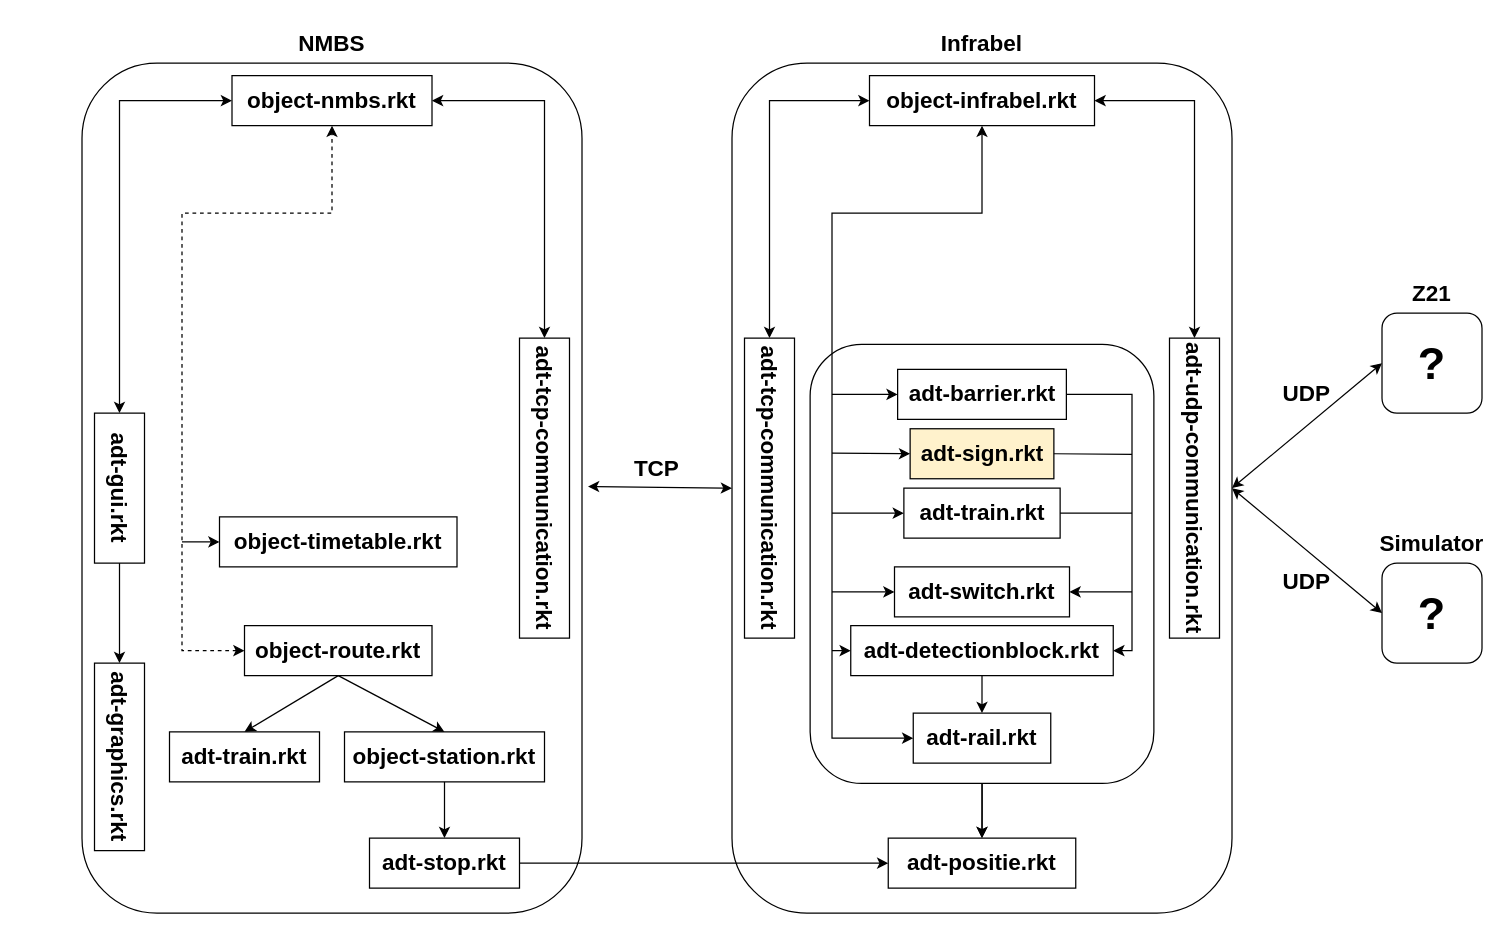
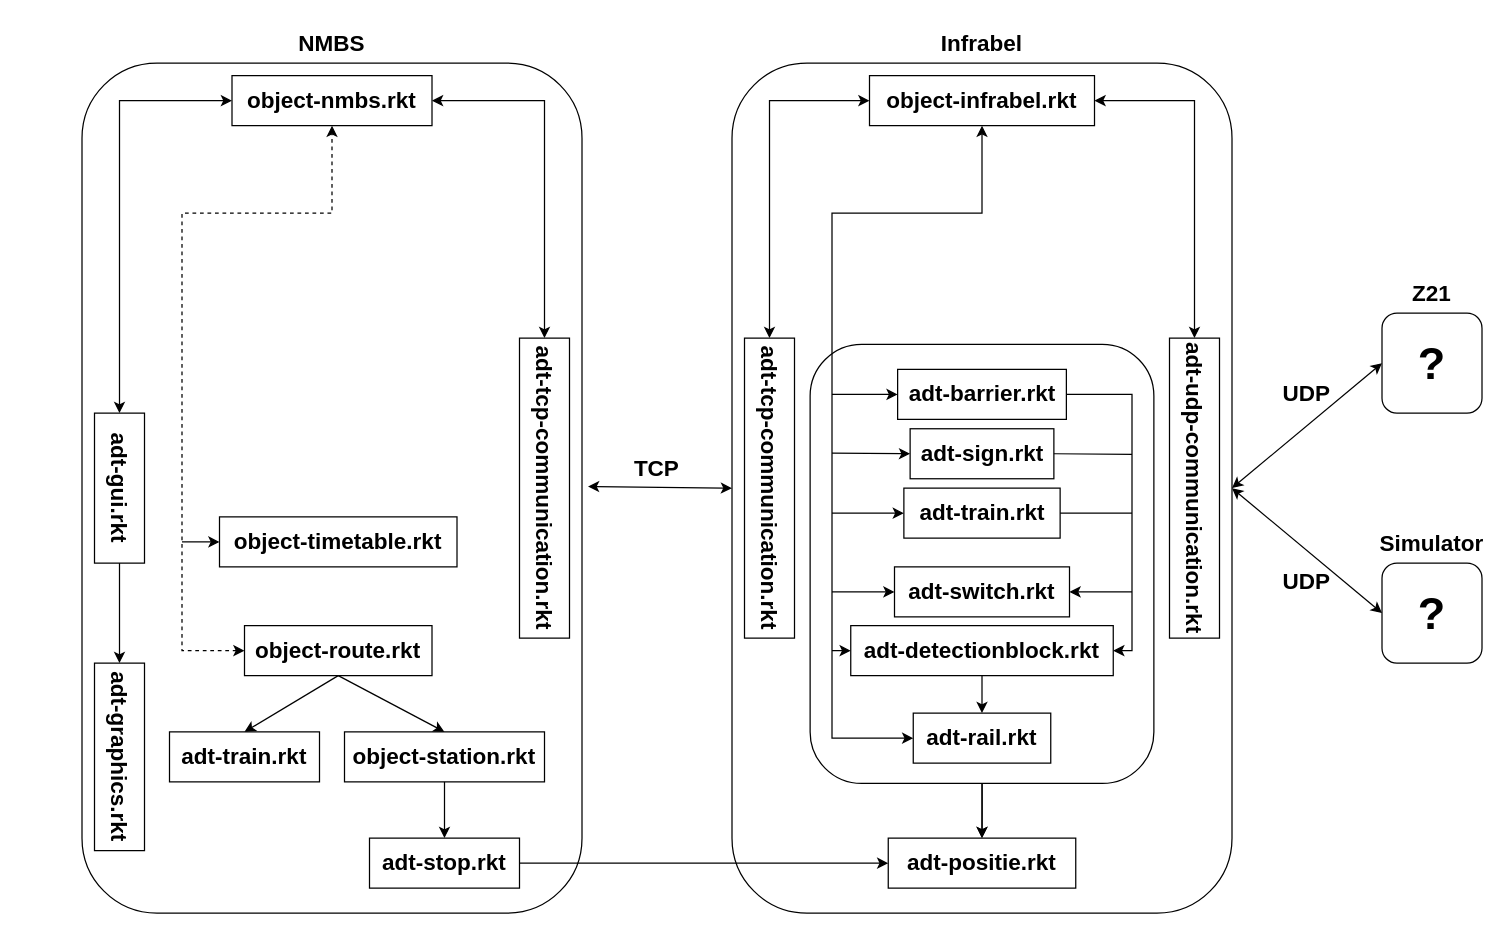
  <mxCell id="0" />
  <mxCell id="1" parent="0" />
  <mxCell id="2" value="" style="rounded=1;whiteSpace=wrap;html=1;" vertex="1" parent="1"><mxGeometry x="65" y="50" width="400" height="680" as="geometry" /></mxCell>
  <mxCell id="3" value="" style="rounded=1;whiteSpace=wrap;html=1;rotation=90;" vertex="1" parent="1"><mxGeometry x="445" y="190" width="680" height="400" as="geometry" /></mxCell>
  <mxCell id="4" value="" style="edgeStyle=orthogonalEdgeStyle;rounded=0;orthogonalLoop=1;jettySize=auto;html=1;" edge="1" parent="1" source="5" target="25"><mxGeometry relative="1" as="geometry" /></mxCell>
  <mxCell id="5" value="" style="rounded=1;whiteSpace=wrap;html=1;rotation=90;" vertex="1" parent="1"><mxGeometry x="609.38" y="313.13" width="351.25" height="275" as="geometry" /></mxCell>
  <mxCell id="6" value="" style="endArrow=classic;startArrow=classic;html=1;rounded=0;entryX=0;entryY=0.5;entryDx=0;entryDy=0;exitX=0.5;exitY=0;exitDx=0;exitDy=0;" edge="1" parent="1" target="53"><mxGeometry width="50" height="50" relative="1" as="geometry"><mxPoint x="985" y="390" as="sourcePoint" /><mxPoint x="1105" y="290" as="targetPoint" /></mxGeometry></mxCell>
  <mxCell id="7" value="" style="endArrow=classic;startArrow=classic;html=1;rounded=0;entryX=0;entryY=0.5;entryDx=0;entryDy=0;exitX=0.5;exitY=0;exitDx=0;exitDy=0;" edge="1" parent="1" target="56"><mxGeometry width="50" height="50" relative="1" as="geometry"><mxPoint x="985" y="390" as="sourcePoint" /><mxPoint x="1105" y="490" as="targetPoint" /></mxGeometry></mxCell>
  <mxCell id="8" value="&lt;b&gt;&lt;font style=&quot;font-size: 18px;&quot;&gt;UDP&lt;/font&gt;&lt;/b&gt;" style="text;html=1;strokeColor=none;fillColor=none;align=center;verticalAlign=middle;whiteSpace=wrap;rounded=0;" vertex="1" parent="1"><mxGeometry x="1015" y="300" width="60" height="30" as="geometry" /></mxCell>
  <mxCell id="9" value="&lt;b&gt;&lt;font style=&quot;font-size: 18px;&quot;&gt;UDP&lt;/font&gt;&lt;/b&gt;" style="text;html=1;strokeColor=none;fillColor=none;align=center;verticalAlign=middle;whiteSpace=wrap;rounded=0;" vertex="1" parent="1"><mxGeometry x="1015" y="450" width="60" height="30" as="geometry" /></mxCell>
  <mxCell id="10" value="" style="endArrow=classic;startArrow=classic;html=1;rounded=0;exitX=1.012;exitY=0.498;exitDx=0;exitDy=0;exitPerimeter=0;entryX=0.5;entryY=1;entryDx=0;entryDy=0;" edge="1" parent="1" source="2" target="3"><mxGeometry width="50" height="50" relative="1" as="geometry"><mxPoint x="495" y="430" as="sourcePoint" /><mxPoint x="575" y="390" as="targetPoint" /></mxGeometry></mxCell>
  <mxCell id="11" value="&lt;b&gt;&lt;font style=&quot;font-size: 18px;&quot;&gt;TCP&lt;/font&gt;&lt;/b&gt;" style="text;html=1;strokeColor=none;fillColor=none;align=center;verticalAlign=middle;whiteSpace=wrap;rounded=0;" vertex="1" parent="1"><mxGeometry x="495" y="360" width="60" height="30" as="geometry" /></mxCell>
  <mxCell id="12" value="&lt;font style=&quot;font-size: 18px;&quot;&gt;&lt;b&gt;NMBS&lt;/b&gt;&lt;/font&gt;" style="text;html=1;strokeColor=none;fillColor=none;align=center;verticalAlign=middle;whiteSpace=wrap;rounded=0;" vertex="1" parent="1"><mxGeometry x="235" y="20" width="60" height="30" as="geometry" /></mxCell>
  <mxCell id="13" value="&lt;font style=&quot;font-size: 18px;&quot;&gt;&lt;b&gt;Infrabel&lt;/b&gt;&lt;/font&gt;" style="text;html=1;strokeColor=none;fillColor=none;align=center;verticalAlign=middle;whiteSpace=wrap;rounded=0;" vertex="1" parent="1"><mxGeometry x="755" y="20" width="60" height="30" as="geometry" /></mxCell>
  <mxCell id="14" value="&lt;b&gt;&lt;font style=&quot;font-size: 18px;&quot;&gt;adt-tcp-communication.rkt&lt;/font&gt;&lt;/b&gt;" style="rounded=0;whiteSpace=wrap;html=1;rotation=90;" vertex="1" parent="1"><mxGeometry x="315" y="370" width="240" height="40" as="geometry" /></mxCell>
  <mxCell id="15" value="&lt;b&gt;&lt;font style=&quot;font-size: 18px;&quot;&gt;adt-tcp-communication.rkt&lt;br&gt;&lt;/font&gt;&lt;/b&gt;" style="rounded=0;whiteSpace=wrap;html=1;rotation=90;" vertex="1" parent="1"><mxGeometry x="495" y="370" width="240" height="40" as="geometry" /></mxCell>
  <mxCell id="16" value="&lt;font style=&quot;font-size: 18px;&quot;&gt;&lt;b&gt;adt-gui.rkt&lt;br&gt;&lt;/b&gt;&lt;/font&gt;" style="rounded=0;whiteSpace=wrap;html=1;rotation=90;" vertex="1" parent="1"><mxGeometry x="35" y="370" width="120" height="40" as="geometry" /></mxCell>
  <mxCell id="17" value="&lt;font style=&quot;font-size: 18px;&quot;&gt;&lt;b&gt;adt-graphics.rkt&lt;/b&gt;&lt;/font&gt;" style="rounded=0;whiteSpace=wrap;html=1;rotation=90;" vertex="1" parent="1"><mxGeometry x="20" y="585" width="150" height="40" as="geometry" /></mxCell>
  <mxCell id="18" value="" style="endArrow=classic;html=1;rounded=0;exitX=1;exitY=0.5;exitDx=0;exitDy=0;entryX=0;entryY=0.5;entryDx=0;entryDy=0;" edge="1" parent="1" source="16" target="17"><mxGeometry width="50" height="50" relative="1" as="geometry"><mxPoint x="105" y="520" as="sourcePoint" /><mxPoint x="-87.857" y="550" as="targetPoint" /></mxGeometry></mxCell>
  <mxCell id="19" value="&lt;b&gt;&lt;font style=&quot;font-size: 18px;&quot;&gt;object-nmbs.rkt&lt;/font&gt;&lt;/b&gt;" style="rounded=0;whiteSpace=wrap;html=1;" vertex="1" parent="1"><mxGeometry x="185" y="60" width="160" height="40" as="geometry" /></mxCell>
  <mxCell id="20" value="&lt;b&gt;&lt;font style=&quot;font-size: 18px;&quot;&gt;adt-udp-communication.rkt&lt;/font&gt;&lt;/b&gt;" style="rounded=0;whiteSpace=wrap;html=1;rotation=90;" vertex="1" parent="1"><mxGeometry x="835" y="370" width="240" height="40" as="geometry" /></mxCell>
  <mxCell id="21" value="&lt;font style=&quot;font-size: 18px;&quot;&gt;&lt;b&gt;object-infrabel.rkt&lt;/b&gt;&lt;/font&gt;" style="rounded=0;whiteSpace=wrap;html=1;" vertex="1" parent="1"><mxGeometry x="695" y="60" width="180" height="40" as="geometry" /></mxCell>
  <mxCell id="22" value="&lt;b&gt;&lt;font style=&quot;font-size: 18px;&quot;&gt;adt-train.rkt&lt;/font&gt;&lt;/b&gt;" style="rounded=0;whiteSpace=wrap;html=1;" vertex="1" parent="1"><mxGeometry x="135" y="585" width="120" height="40" as="geometry" /></mxCell>
  <mxCell id="23" value="&lt;font style=&quot;font-size: 18px;&quot;&gt;&lt;b&gt;object-station.rkt&lt;/b&gt;&lt;/font&gt;" style="rounded=0;whiteSpace=wrap;html=1;" vertex="1" parent="1"><mxGeometry x="275" y="585" width="160" height="40" as="geometry" /></mxCell>
  <mxCell id="24" value="&lt;b&gt;&lt;font style=&quot;font-size: 18px;&quot;&gt;object-route.rkt&lt;/font&gt;&lt;/b&gt;" style="rounded=0;whiteSpace=wrap;html=1;" vertex="1" parent="1"><mxGeometry x="195" y="500" width="150" height="40" as="geometry" /></mxCell>
  <mxCell id="25" value="&lt;font style=&quot;font-size: 18px;&quot;&gt;&lt;b&gt;adt-positie.rkt&lt;/b&gt;&lt;/font&gt;" style="rounded=0;whiteSpace=wrap;html=1;" vertex="1" parent="1"><mxGeometry x="710" y="670" width="150" height="40" as="geometry" /></mxCell>
  <mxCell id="26" value="&lt;font style=&quot;font-size: 18px;&quot;&gt;&lt;b&gt;adt-train.rkt&lt;/b&gt;&lt;/font&gt;" style="rounded=0;whiteSpace=wrap;html=1;" vertex="1" parent="1"><mxGeometry x="722.5" y="390" width="125" height="40" as="geometry" /></mxCell>
  <mxCell id="27" value="&lt;font style=&quot;font-size: 18px;&quot;&gt;&lt;b&gt;adt-switch.rkt&lt;/b&gt;&lt;/font&gt;" style="rounded=0;whiteSpace=wrap;html=1;" vertex="1" parent="1"><mxGeometry x="715" y="453" width="140" height="40" as="geometry" /></mxCell>
- <mxCell id="28" value="&lt;font style=&quot;font-size: 18px;&quot;&gt;&lt;b&gt;adt-sign.rkt&lt;/b&gt;&lt;/font&gt;" style="rounded=0;whiteSpace=wrap;html=1;fillColor=#fff2cc;" vertex="1" parent="1"><mxGeometry x="727.5" y="342.5" width="115" height="40" as="geometry" /></mxCell>
+ <mxCell id="28" value="&lt;font style=&quot;font-size: 18px;&quot;&gt;&lt;b&gt;adt-sign.rkt&lt;/b&gt;&lt;/font&gt;" style="rounded=0;whiteSpace=wrap;html=1;" vertex="1" parent="1"><mxGeometry x="727.5" y="342.5" width="115" height="40" as="geometry" /></mxCell>
  <mxCell id="29" value="&lt;font style=&quot;font-size: 18px;&quot;&gt;&lt;b&gt;adt-barrier.rkt&lt;/b&gt;&lt;/font&gt;" style="rounded=0;whiteSpace=wrap;html=1;" vertex="1" parent="1"><mxGeometry x="717.5" y="295" width="135" height="40" as="geometry" /></mxCell>
  <mxCell id="30" value="&lt;font style=&quot;font-size: 18px;&quot;&gt;&lt;b&gt;adt-detectionblock.rkt&lt;/b&gt;&lt;/font&gt;" style="rounded=0;whiteSpace=wrap;html=1;" vertex="1" parent="1"><mxGeometry x="680" y="500" width="210" height="40" as="geometry" /></mxCell>
  <mxCell id="31" value="" style="endArrow=classic;html=1;rounded=0;entryX=0.5;entryY=0;entryDx=0;entryDy=0;" edge="1" parent="1" source="5" target="25"><mxGeometry width="50" height="50" relative="1" as="geometry"><mxPoint x="785" y="630" as="sourcePoint" /><mxPoint x="825" y="630" as="targetPoint" /></mxGeometry></mxCell>
  <mxCell id="32" value="" style="endArrow=classic;startArrow=classic;html=1;rounded=0;entryX=0;entryY=0.5;entryDx=0;entryDy=0;exitX=1;exitY=0.5;exitDx=0;exitDy=0;" edge="1" parent="1" source="19" target="14"><mxGeometry width="50" height="50" relative="1" as="geometry"><mxPoint x="345" y="200" as="sourcePoint" /><mxPoint x="395" y="150" as="targetPoint" /><Array as="points"><mxPoint x="435" y="80" /></Array></mxGeometry></mxCell>
  <mxCell id="33" value="" style="endArrow=classic;startArrow=classic;html=1;rounded=0;entryX=0;entryY=0.5;entryDx=0;entryDy=0;exitX=0;exitY=0.5;exitDx=0;exitDy=0;" edge="1" parent="1" source="16" target="19"><mxGeometry width="50" height="50" relative="1" as="geometry"><mxPoint x="125" y="210" as="sourcePoint" /><mxPoint x="175" y="160" as="targetPoint" /><Array as="points"><mxPoint x="95" y="80" /></Array></mxGeometry></mxCell>
  <mxCell id="34" value="" style="endArrow=classic;startArrow=classic;html=1;rounded=0;exitX=0;exitY=0.5;exitDx=0;exitDy=0;entryX=1;entryY=0.5;entryDx=0;entryDy=0;" edge="1" parent="1" source="20" target="21"><mxGeometry width="50" height="50" relative="1" as="geometry"><mxPoint x="885" y="200" as="sourcePoint" /><mxPoint x="935" y="150" as="targetPoint" /><Array as="points"><mxPoint x="955" y="80" /></Array></mxGeometry></mxCell>
  <mxCell id="35" value="&lt;font style=&quot;font-size: 18px;&quot;&gt;&lt;b&gt;adt-rail.rkt&lt;/b&gt;&lt;/font&gt;" style="rounded=0;whiteSpace=wrap;html=1;" vertex="1" parent="1"><mxGeometry x="730" y="570" width="110" height="40" as="geometry" /></mxCell>
  <mxCell id="36" value="" style="endArrow=classic;startArrow=classic;html=1;rounded=0;entryX=0.5;entryY=1;entryDx=0;entryDy=0;exitX=0;exitY=0.5;exitDx=0;exitDy=0;" edge="1" parent="1" source="35" target="21"><mxGeometry width="50" height="50" relative="1" as="geometry"><mxPoint x="535" y="580" as="sourcePoint" /><mxPoint x="565" y="220" as="targetPoint" /><Array as="points"><mxPoint x="665" y="590" /><mxPoint x="665" y="170" /><mxPoint x="785" y="170" /></Array></mxGeometry></mxCell>
  <mxCell id="37" value="" style="endArrow=classic;html=1;rounded=0;entryX=0;entryY=0.5;entryDx=0;entryDy=0;" edge="1" parent="1" target="26"><mxGeometry width="50" height="50" relative="1" as="geometry"><mxPoint x="665" y="410" as="sourcePoint" /><mxPoint x="745" y="410" as="targetPoint" /></mxGeometry></mxCell>
  <mxCell id="38" value="" style="endArrow=classic;html=1;rounded=0;entryX=0;entryY=0.5;entryDx=0;entryDy=0;" edge="1" parent="1" target="28"><mxGeometry width="50" height="50" relative="1" as="geometry"><mxPoint x="665" y="362" as="sourcePoint" /><mxPoint x="715" y="370" as="targetPoint" /></mxGeometry></mxCell>
  <mxCell id="39" value="" style="endArrow=classic;html=1;rounded=0;entryX=0;entryY=0.5;entryDx=0;entryDy=0;" edge="1" parent="1" target="29"><mxGeometry width="50" height="50" relative="1" as="geometry"><mxPoint x="665" y="315" as="sourcePoint" /><mxPoint x="725" y="340" as="targetPoint" /></mxGeometry></mxCell>
  <mxCell id="40" value="" style="endArrow=classic;html=1;rounded=0;entryX=0;entryY=0.5;entryDx=0;entryDy=0;" edge="1" parent="1" target="27"><mxGeometry width="50" height="50" relative="1" as="geometry"><mxPoint x="665" y="473" as="sourcePoint" /><mxPoint x="725" y="490" as="targetPoint" /></mxGeometry></mxCell>
  <mxCell id="41" value="" style="endArrow=classic;html=1;rounded=0;entryX=0;entryY=0.5;entryDx=0;entryDy=0;" edge="1" parent="1" target="30"><mxGeometry width="50" height="50" relative="1" as="geometry"><mxPoint x="665" y="520" as="sourcePoint" /><mxPoint x="705" y="530" as="targetPoint" /></mxGeometry></mxCell>
  <mxCell id="42" value="" style="endArrow=classic;html=1;rounded=0;entryX=0.5;entryY=0;entryDx=0;entryDy=0;exitX=0.5;exitY=1;exitDx=0;exitDy=0;" edge="1" parent="1" source="30" target="35"><mxGeometry width="50" height="50" relative="1" as="geometry"><mxPoint x="685" y="610" as="sourcePoint" /><mxPoint x="735" y="560" as="targetPoint" /></mxGeometry></mxCell>
  <mxCell id="43" value="&lt;font style=&quot;font-size: 18px;&quot;&gt;&lt;b&gt;object-timetable.rkt&lt;/b&gt;&lt;/font&gt;" style="rounded=0;whiteSpace=wrap;html=1;" vertex="1" parent="1"><mxGeometry x="175" y="413" width="190" height="40" as="geometry" /></mxCell>
  <mxCell id="44" value="&lt;font style=&quot;font-size: 18px;&quot;&gt;&lt;b&gt;adt-stop.rkt&lt;/b&gt;&lt;/font&gt;" style="rounded=0;whiteSpace=wrap;html=1;" vertex="1" parent="1"><mxGeometry x="295" y="670" width="120" height="40" as="geometry" /></mxCell>
  <mxCell id="45" value="" style="endArrow=classic;html=1;rounded=0;exitX=0.5;exitY=1;exitDx=0;exitDy=0;entryX=0.5;entryY=0;entryDx=0;entryDy=0;" edge="1" parent="1" source="23" target="44"><mxGeometry width="50" height="50" relative="1" as="geometry"><mxPoint x="275" y="650" as="sourcePoint" /><mxPoint x="325" y="600" as="targetPoint" /></mxGeometry></mxCell>
  <mxCell id="46" value="" style="endArrow=classic;html=1;rounded=0;exitX=0.5;exitY=1;exitDx=0;exitDy=0;entryX=0.5;entryY=0;entryDx=0;entryDy=0;" edge="1" parent="1" source="24" target="23"><mxGeometry width="50" height="50" relative="1" as="geometry"><mxPoint x="255" y="580" as="sourcePoint" /><mxPoint x="305" y="530" as="targetPoint" /></mxGeometry></mxCell>
  <mxCell id="47" value="" style="endArrow=classic;html=1;rounded=0;exitX=0.5;exitY=1;exitDx=0;exitDy=0;entryX=0.5;entryY=0;entryDx=0;entryDy=0;" edge="1" parent="1" source="24" target="22"><mxGeometry width="50" height="50" relative="1" as="geometry"><mxPoint x="215" y="610" as="sourcePoint" /><mxPoint x="265" y="560" as="targetPoint" /></mxGeometry></mxCell>
  <mxCell id="48" value="" style="endArrow=classic;html=1;rounded=0;exitX=1;exitY=0.5;exitDx=0;exitDy=0;entryX=1;entryY=0.5;entryDx=0;entryDy=0;" edge="1" parent="1" source="29" target="30"><mxGeometry width="50" height="50" relative="1" as="geometry"><mxPoint x="860" y="340" as="sourcePoint" /><mxPoint x="1022.5" y="585" as="targetPoint" /><Array as="points"><mxPoint x="905" y="315" /><mxPoint x="905" y="520" /></Array></mxGeometry></mxCell>
  <mxCell id="49" value="" style="endArrow=classic;html=1;rounded=0;entryX=1;entryY=0.5;entryDx=0;entryDy=0;" edge="1" parent="1" target="27"><mxGeometry width="50" height="50" relative="1" as="geometry"><mxPoint x="905" y="473" as="sourcePoint" /><mxPoint x="905" y="440" as="targetPoint" /></mxGeometry></mxCell>
  <mxCell id="50" value="" style="endArrow=none;html=1;rounded=0;entryX=1;entryY=0.5;entryDx=0;entryDy=0;" edge="1" parent="1" target="26"><mxGeometry width="50" height="50" relative="1" as="geometry"><mxPoint x="905" y="410" as="sourcePoint" /><mxPoint x="865" y="380" as="targetPoint" /></mxGeometry></mxCell>
  <mxCell id="51" value="" style="endArrow=none;html=1;rounded=0;entryX=1;entryY=0.5;entryDx=0;entryDy=0;" edge="1" parent="1" target="28"><mxGeometry width="50" height="50" relative="1" as="geometry"><mxPoint x="905" y="363" as="sourcePoint" /><mxPoint x="705" y="450" as="targetPoint" /></mxGeometry></mxCell>
  <mxCell id="52" value="" style="endArrow=classic;startArrow=classic;html=1;rounded=0;exitX=0;exitY=0.5;exitDx=0;exitDy=0;entryX=0;entryY=0.5;entryDx=0;entryDy=0;" edge="1" parent="1" source="15" target="21"><mxGeometry width="50" height="50" relative="1" as="geometry"><mxPoint x="615" y="270" as="sourcePoint" /><mxPoint x="695" y="80" as="targetPoint" /><Array as="points"><mxPoint x="615" y="80" /></Array></mxGeometry></mxCell>
  <mxCell id="53" value="&lt;font style=&quot;font-size: 36px;&quot;&gt;&lt;b&gt;?&lt;/b&gt;&lt;/font&gt;" style="rounded=1;whiteSpace=wrap;html=1;" vertex="1" parent="1"><mxGeometry x="1105" y="250" width="80" height="80" as="geometry" /></mxCell>
  <mxCell id="54" value="&lt;b&gt;&lt;font style=&quot;font-size: 18px;&quot;&gt;Z21&lt;/font&gt;&lt;/b&gt;" style="text;html=1;strokeColor=none;fillColor=none;align=center;verticalAlign=middle;whiteSpace=wrap;rounded=0;" vertex="1" parent="1"><mxGeometry x="1115" y="220" width="60" height="30" as="geometry" /></mxCell>
  <mxCell id="55" value="&lt;b&gt;&lt;font style=&quot;font-size: 18px;&quot;&gt;Simulator&lt;/font&gt;&lt;/b&gt;" style="text;html=1;strokeColor=none;fillColor=none;align=center;verticalAlign=middle;whiteSpace=wrap;rounded=0;" vertex="1" parent="1"><mxGeometry x="1115" y="420" width="60" height="30" as="geometry" /></mxCell>
  <mxCell id="56" value="&lt;font style=&quot;font-size: 36px;&quot;&gt;&lt;b&gt;?&lt;/b&gt;&lt;/font&gt;" style="rounded=1;whiteSpace=wrap;html=1;" vertex="1" parent="1"><mxGeometry x="1105" y="450" width="80" height="80" as="geometry" /></mxCell>
  <mxCell id="57" value="" style="endArrow=classic;startArrow=classic;html=1;rounded=0;exitX=0;exitY=0.5;exitDx=0;exitDy=0;entryX=0.5;entryY=1;entryDx=0;entryDy=0;dashed=1;" edge="1" parent="1" source="24" target="19"><mxGeometry width="50" height="50" relative="1" as="geometry"><mxPoint x="155" y="220" as="sourcePoint" /><mxPoint x="205" y="170" as="targetPoint" /><Array as="points"><mxPoint x="145" y="520" /><mxPoint x="145" y="170" /><mxPoint x="265" y="170" /></Array></mxGeometry></mxCell>
  <mxCell id="58" value="" style="endArrow=classic;html=1;rounded=0;entryX=0;entryY=0.5;entryDx=0;entryDy=0;" edge="1" parent="1" target="43"><mxGeometry width="50" height="50" relative="1" as="geometry"><mxPoint x="145" y="433" as="sourcePoint" /><mxPoint x="295" y="300" as="targetPoint" /></mxGeometry></mxCell>
  <mxCell id="59" value="" style="endArrow=classic;html=1;rounded=0;exitX=1;exitY=0.5;exitDx=0;exitDy=0;entryX=0;entryY=0.5;entryDx=0;entryDy=0;" edge="1" parent="1" source="44" target="25"><mxGeometry width="50" height="50" relative="1" as="geometry"><mxPoint x="505" y="720" as="sourcePoint" /><mxPoint x="555" y="670" as="targetPoint" /></mxGeometry></mxCell>
